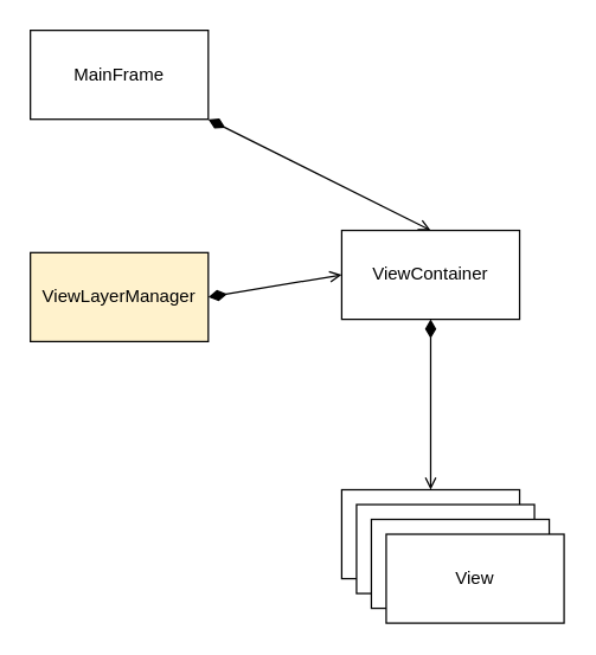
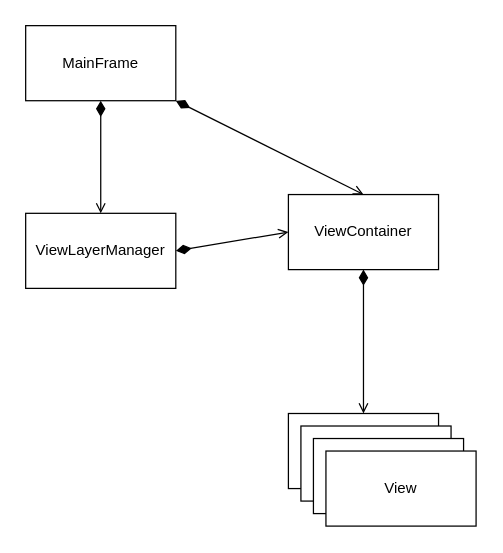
  <mxCell id="0" />
  <mxCell id="1" parent="0" />
  <mxCell id="2" style="edgeStyle=none;html=1;exitX=0;exitY=0.5;exitDx=0;exitDy=0;entryX=1;entryY=0.5;entryDx=0;entryDy=0;startArrow=open;startFill=0;endArrow=diamondThin;endFill=1;endSize=10;" edge="1" parent="1" source="5" target="3"><mxGeometry relative="1" as="geometry" /></mxCell>
- <mxCell id="3" value="ViewLayerManager" style="rounded=0;whiteSpace=wrap;html=1;fillColor=#fff2cc;" vertex="1" parent="1"><mxGeometry x="20" y="170" width="120" height="60" as="geometry" /></mxCell>
+ <mxCell id="3" value="ViewLayerManager" style="rounded=0;whiteSpace=wrap;html=1;" vertex="1" parent="1"><mxGeometry x="20" y="170" width="120" height="60" as="geometry" /></mxCell>
  <mxCell id="4" style="edgeStyle=none;html=1;exitX=0.5;exitY=0;exitDx=0;exitDy=0;entryX=1;entryY=1;entryDx=0;entryDy=0;startArrow=open;startFill=0;endArrow=diamondThin;endFill=1;endSize=10;" edge="1" parent="1" source="5" target="12"><mxGeometry relative="1" as="geometry" /></mxCell>
  <mxCell id="5" value="ViewContainer" style="rounded=0;whiteSpace=wrap;html=1;" vertex="1" parent="1"><mxGeometry x="230" y="155" width="120" height="60" as="geometry" /></mxCell>
  <mxCell id="6" value="" style="group" vertex="1" connectable="0" parent="1"><mxGeometry x="230" y="330" width="150" height="90" as="geometry" /></mxCell>
  <mxCell id="7" value="View" style="rounded=0;whiteSpace=wrap;html=1;" vertex="1" parent="6"><mxGeometry width="120" height="60" as="geometry" /></mxCell>
  <mxCell id="8" value="View" style="rounded=0;whiteSpace=wrap;html=1;" vertex="1" parent="6"><mxGeometry x="10" y="10" width="120" height="60" as="geometry" /></mxCell>
  <mxCell id="9" value="View" style="rounded=0;whiteSpace=wrap;html=1;" vertex="1" parent="6"><mxGeometry x="20" y="20" width="120" height="60" as="geometry" /></mxCell>
  <mxCell id="10" value="View" style="rounded=0;whiteSpace=wrap;html=1;" vertex="1" parent="6"><mxGeometry x="30" y="30" width="120" height="60" as="geometry" /></mxCell>
+ <mxCell id="11" style="edgeStyle=none;html=1;startArrow=open;startFill=0;endArrow=diamondThin;endFill=1;endSize=10;exitX=0.5;exitY=0;exitDx=0;exitDy=0;" edge="1" parent="1" source="3" target="12"><mxGeometry relative="1" as="geometry" /></mxCell>
  <mxCell id="12" value="MainFrame" style="rounded=0;whiteSpace=wrap;html=1;" vertex="1" parent="1"><mxGeometry x="20" y="20" width="120" height="60" as="geometry" /></mxCell>
  <mxCell id="13" style="edgeStyle=none;html=1;endArrow=diamondThin;endFill=1;exitX=0.5;exitY=0;exitDx=0;exitDy=0;endSize=10;startArrow=open;startFill=0;" edge="1" parent="1" source="7" target="5"><mxGeometry relative="1" as="geometry" /></mxCell>
